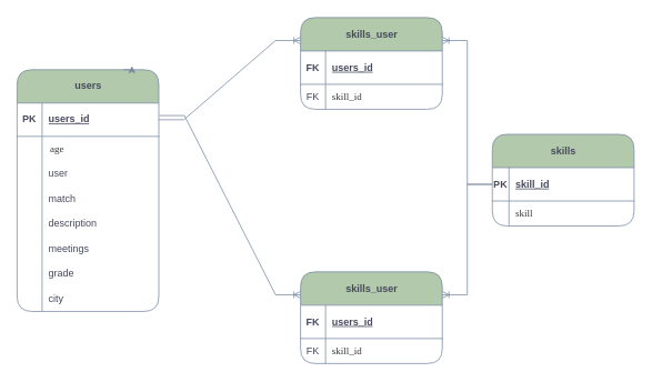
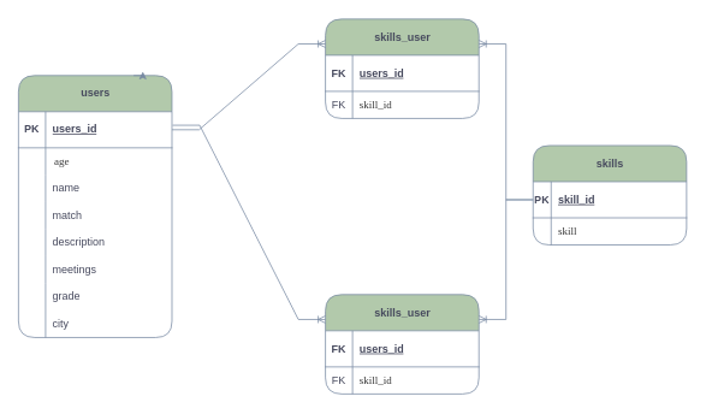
  <mxCell id="0" />
  <mxCell id="1" parent="0" />
  <mxCell id="2" value="users" style="shape=table;startSize=40;container=1;collapsible=1;childLayout=tableLayout;fixedRows=1;rowLines=0;fontStyle=1;align=center;resizeLast=1;html=1;rounded=1;labelBackgroundColor=none;fillColor=#B2C9AB;strokeColor=#788AA3;fontColor=#46495D;" vertex="1" parent="1"><mxGeometry x="20" y="83" width="170" height="290" as="geometry"><mxRectangle x="330" y="210" width="70" height="30" as="alternateBounds" /></mxGeometry></mxCell>
  <mxCell id="3" value="" style="shape=tableRow;horizontal=0;startSize=0;swimlaneHead=0;swimlaneBody=0;fillColor=none;collapsible=0;dropTarget=0;points=[[0,0.5],[1,0.5]];portConstraint=eastwest;top=0;left=0;right=0;bottom=1;rounded=1;labelBackgroundColor=none;strokeColor=#788AA3;fontColor=#46495D;" vertex="1" parent="2"><mxGeometry y="40" width="170" height="40" as="geometry" /></mxCell>
  <mxCell id="4" value="PK" style="shape=partialRectangle;connectable=0;fillColor=none;top=0;left=0;bottom=0;right=0;fontStyle=1;overflow=hidden;whiteSpace=wrap;html=1;rounded=1;labelBackgroundColor=none;strokeColor=#788AA3;fontColor=#46495D;" vertex="1" parent="3"><mxGeometry width="30" height="40" as="geometry"><mxRectangle width="30" height="40" as="alternateBounds" /></mxGeometry></mxCell>
  <mxCell id="5" value="users_id" style="shape=partialRectangle;connectable=0;fillColor=none;top=0;left=0;bottom=0;right=0;align=left;spacingLeft=6;fontStyle=5;overflow=hidden;whiteSpace=wrap;html=1;rounded=1;labelBackgroundColor=none;strokeColor=#788AA3;fontColor=#46495D;" vertex="1" parent="3"><mxGeometry x="30" width="140" height="40" as="geometry"><mxRectangle width="140" height="40" as="alternateBounds" /></mxGeometry></mxCell>
  <mxCell id="6" value="" style="shape=tableRow;horizontal=0;startSize=0;swimlaneHead=0;swimlaneBody=0;fillColor=none;collapsible=0;dropTarget=0;points=[[0,0.5],[1,0.5]];portConstraint=eastwest;top=0;left=0;right=0;bottom=0;rounded=1;labelBackgroundColor=none;strokeColor=#788AA3;fontColor=#46495D;" vertex="1" parent="2"><mxGeometry y="80" width="170" height="30" as="geometry" /></mxCell>
  <mxCell id="7" value="" style="shape=partialRectangle;connectable=0;fillColor=none;top=0;left=0;bottom=0;right=0;editable=1;overflow=hidden;whiteSpace=wrap;html=1;rounded=1;labelBackgroundColor=none;strokeColor=#788AA3;fontColor=#46495D;" vertex="1" parent="6"><mxGeometry width="30" height="30" as="geometry"><mxRectangle width="30" height="30" as="alternateBounds" /></mxGeometry></mxCell>
  <mxCell id="8" value="&lt;table style=&quot;border-color: var(--border-color); color: rgb(51, 51, 51); font-family: Verdana; font-size: 1em; width: 180px;&quot; cellpadding=&quot;2&quot; cellspacing=&quot;0&quot;&gt;&lt;tbody style=&quot;border-color: var(--border-color);&quot;&gt;&lt;tr style=&quot;border-color: var(--border-color);&quot;&gt;&lt;td style=&quot;border-color: var(--border-color);&quot;&gt;age&lt;/td&gt;&lt;/tr&gt;&lt;tr style=&quot;border-color: var(--border-color);&quot;&gt;&lt;/tr&gt;&lt;/tbody&gt;&lt;/table&gt;" style="shape=partialRectangle;connectable=0;fillColor=none;top=0;left=0;bottom=0;right=0;align=left;spacingLeft=6;overflow=hidden;whiteSpace=wrap;html=1;rounded=1;labelBackgroundColor=none;strokeColor=#788AA3;fontColor=#46495D;" vertex="1" parent="6"><mxGeometry x="30" width="140" height="30" as="geometry"><mxRectangle width="140" height="30" as="alternateBounds" /></mxGeometry></mxCell>
  <mxCell id="9" value="" style="shape=tableRow;horizontal=0;startSize=0;swimlaneHead=0;swimlaneBody=0;fillColor=none;collapsible=0;dropTarget=0;points=[[0,0.5],[1,0.5]];portConstraint=eastwest;top=0;left=0;right=0;bottom=0;rounded=1;labelBackgroundColor=none;strokeColor=#788AA3;fontColor=#46495D;" vertex="1" parent="2"><mxGeometry y="110" width="170" height="30" as="geometry" /></mxCell>
  <mxCell id="10" value="" style="shape=partialRectangle;connectable=0;fillColor=none;top=0;left=0;bottom=0;right=0;editable=1;overflow=hidden;whiteSpace=wrap;html=1;rounded=1;labelBackgroundColor=none;strokeColor=#788AA3;fontColor=#46495D;" vertex="1" parent="9"><mxGeometry width="30" height="30" as="geometry"><mxRectangle width="30" height="30" as="alternateBounds" /></mxGeometry></mxCell>
- <mxCell id="11" value="user" style="shape=partialRectangle;connectable=0;fillColor=none;top=0;left=0;bottom=0;right=0;align=left;spacingLeft=6;overflow=hidden;whiteSpace=wrap;html=1;rounded=1;labelBackgroundColor=none;strokeColor=#788AA3;fontColor=#46495D;" vertex="1" parent="9"><mxGeometry x="30" width="140" height="30" as="geometry"><mxRectangle width="140" height="30" as="alternateBounds" /></mxGeometry></mxCell>
+ <mxCell id="11" value="name" style="shape=partialRectangle;connectable=0;fillColor=none;top=0;left=0;bottom=0;right=0;align=left;spacingLeft=6;overflow=hidden;whiteSpace=wrap;html=1;rounded=1;labelBackgroundColor=none;strokeColor=#788AA3;fontColor=#46495D;" vertex="1" parent="9"><mxGeometry x="30" width="140" height="30" as="geometry"><mxRectangle width="140" height="30" as="alternateBounds" /></mxGeometry></mxCell>
  <mxCell id="12" style="shape=tableRow;horizontal=0;startSize=0;swimlaneHead=0;swimlaneBody=0;fillColor=none;collapsible=0;dropTarget=0;points=[[0,0.5],[1,0.5]];portConstraint=eastwest;top=0;left=0;right=0;bottom=0;rounded=1;labelBackgroundColor=none;strokeColor=#788AA3;fontColor=#46495D;" vertex="1" parent="2"><mxGeometry y="140" width="170" height="30" as="geometry" /></mxCell>
  <mxCell id="13" style="shape=partialRectangle;connectable=0;fillColor=none;top=0;left=0;bottom=0;right=0;editable=1;overflow=hidden;whiteSpace=wrap;html=1;rounded=1;labelBackgroundColor=none;strokeColor=#788AA3;fontColor=#46495D;" vertex="1" parent="12"><mxGeometry width="30" height="30" as="geometry"><mxRectangle width="30" height="30" as="alternateBounds" /></mxGeometry></mxCell>
  <mxCell id="14" value="match" style="shape=partialRectangle;connectable=0;fillColor=none;top=0;left=0;bottom=0;right=0;align=left;spacingLeft=6;overflow=hidden;whiteSpace=wrap;html=1;rounded=1;labelBackgroundColor=none;strokeColor=#788AA3;fontColor=#46495D;" vertex="1" parent="12"><mxGeometry x="30" width="140" height="30" as="geometry"><mxRectangle width="140" height="30" as="alternateBounds" /></mxGeometry></mxCell>
  <mxCell id="15" style="shape=tableRow;horizontal=0;startSize=0;swimlaneHead=0;swimlaneBody=0;fillColor=none;collapsible=0;dropTarget=0;points=[[0,0.5],[1,0.5]];portConstraint=eastwest;top=0;left=0;right=0;bottom=0;rounded=1;labelBackgroundColor=none;strokeColor=#788AA3;fontColor=#46495D;" vertex="1" parent="2"><mxGeometry y="170" width="170" height="30" as="geometry" /></mxCell>
  <mxCell id="16" style="shape=partialRectangle;connectable=0;fillColor=none;top=0;left=0;bottom=0;right=0;editable=1;overflow=hidden;whiteSpace=wrap;html=1;rounded=1;labelBackgroundColor=none;strokeColor=#788AA3;fontColor=#46495D;" vertex="1" parent="15"><mxGeometry width="30" height="30" as="geometry"><mxRectangle width="30" height="30" as="alternateBounds" /></mxGeometry></mxCell>
  <mxCell id="17" value="description" style="shape=partialRectangle;connectable=0;fillColor=none;top=0;left=0;bottom=0;right=0;align=left;spacingLeft=6;overflow=hidden;whiteSpace=wrap;html=1;rounded=1;labelBackgroundColor=none;strokeColor=#788AA3;fontColor=#46495D;" vertex="1" parent="15"><mxGeometry x="30" width="140" height="30" as="geometry"><mxRectangle width="140" height="30" as="alternateBounds" /></mxGeometry></mxCell>
  <mxCell id="18" style="shape=tableRow;horizontal=0;startSize=0;swimlaneHead=0;swimlaneBody=0;fillColor=none;collapsible=0;dropTarget=0;points=[[0,0.5],[1,0.5]];portConstraint=eastwest;top=0;left=0;right=0;bottom=0;rounded=1;labelBackgroundColor=none;strokeColor=#788AA3;fontColor=#46495D;" vertex="1" parent="2"><mxGeometry y="200" width="170" height="30" as="geometry" /></mxCell>
  <mxCell id="19" style="shape=partialRectangle;connectable=0;fillColor=none;top=0;left=0;bottom=0;right=0;editable=1;overflow=hidden;whiteSpace=wrap;html=1;rounded=1;labelBackgroundColor=none;strokeColor=#788AA3;fontColor=#46495D;" vertex="1" parent="18"><mxGeometry width="30" height="30" as="geometry"><mxRectangle width="30" height="30" as="alternateBounds" /></mxGeometry></mxCell>
  <mxCell id="20" value="meetings" style="shape=partialRectangle;connectable=0;fillColor=none;top=0;left=0;bottom=0;right=0;align=left;spacingLeft=6;overflow=hidden;whiteSpace=wrap;html=1;rounded=1;labelBackgroundColor=none;strokeColor=#788AA3;fontColor=#46495D;" vertex="1" parent="18"><mxGeometry x="30" width="140" height="30" as="geometry"><mxRectangle width="140" height="30" as="alternateBounds" /></mxGeometry></mxCell>
  <mxCell id="21" style="shape=tableRow;horizontal=0;startSize=0;swimlaneHead=0;swimlaneBody=0;fillColor=none;collapsible=0;dropTarget=0;points=[[0,0.5],[1,0.5]];portConstraint=eastwest;top=0;left=0;right=0;bottom=0;rounded=1;labelBackgroundColor=none;strokeColor=#788AA3;fontColor=#46495D;" vertex="1" parent="2"><mxGeometry y="230" width="170" height="30" as="geometry" /></mxCell>
  <mxCell id="22" style="shape=partialRectangle;connectable=0;fillColor=none;top=0;left=0;bottom=0;right=0;editable=1;overflow=hidden;whiteSpace=wrap;html=1;rounded=1;labelBackgroundColor=none;strokeColor=#788AA3;fontColor=#46495D;" vertex="1" parent="21"><mxGeometry width="30" height="30" as="geometry"><mxRectangle width="30" height="30" as="alternateBounds" /></mxGeometry></mxCell>
  <mxCell id="23" value="grade" style="shape=partialRectangle;connectable=0;fillColor=none;top=0;left=0;bottom=0;right=0;align=left;spacingLeft=6;overflow=hidden;whiteSpace=wrap;html=1;rounded=1;labelBackgroundColor=none;strokeColor=#788AA3;fontColor=#46495D;" vertex="1" parent="21"><mxGeometry x="30" width="140" height="30" as="geometry"><mxRectangle width="140" height="30" as="alternateBounds" /></mxGeometry></mxCell>
  <mxCell id="24" style="shape=tableRow;horizontal=0;startSize=0;swimlaneHead=0;swimlaneBody=0;fillColor=none;collapsible=0;dropTarget=0;points=[[0,0.5],[1,0.5]];portConstraint=eastwest;top=0;left=0;right=0;bottom=0;rounded=1;labelBackgroundColor=none;strokeColor=#788AA3;fontColor=#46495D;" vertex="1" parent="2"><mxGeometry y="260" width="170" height="30" as="geometry" /></mxCell>
  <mxCell id="25" style="shape=partialRectangle;connectable=0;fillColor=none;top=0;left=0;bottom=0;right=0;editable=1;overflow=hidden;whiteSpace=wrap;html=1;rounded=1;labelBackgroundColor=none;strokeColor=#788AA3;fontColor=#46495D;" vertex="1" parent="24"><mxGeometry width="30" height="30" as="geometry"><mxRectangle width="30" height="30" as="alternateBounds" /></mxGeometry></mxCell>
  <mxCell id="26" value="city" style="shape=partialRectangle;connectable=0;fillColor=none;top=0;left=0;bottom=0;right=0;align=left;spacingLeft=6;overflow=hidden;whiteSpace=wrap;html=1;rounded=1;labelBackgroundColor=none;strokeColor=#788AA3;fontColor=#46495D;" vertex="1" parent="24"><mxGeometry x="30" width="140" height="30" as="geometry"><mxRectangle width="140" height="30" as="alternateBounds" /></mxGeometry></mxCell>
  <mxCell id="27" value="skills" style="shape=table;startSize=40;container=1;collapsible=1;childLayout=tableLayout;fixedRows=1;rowLines=0;fontStyle=1;align=center;resizeLast=1;html=1;rounded=1;labelBackgroundColor=none;fillColor=#B2C9AB;strokeColor=#788AA3;fontColor=#46495D;" vertex="1" parent="1"><mxGeometry x="590" y="160.5" width="170" height="110" as="geometry"><mxRectangle x="330" y="210" width="70" height="30" as="alternateBounds" /></mxGeometry></mxCell>
  <mxCell id="28" value="" style="shape=tableRow;horizontal=0;startSize=0;swimlaneHead=0;swimlaneBody=0;fillColor=none;collapsible=0;dropTarget=0;points=[[0,0.5],[1,0.5]];portConstraint=eastwest;top=0;left=0;right=0;bottom=1;rounded=1;labelBackgroundColor=none;strokeColor=#788AA3;fontColor=#46495D;" vertex="1" parent="27"><mxGeometry y="40" width="170" height="40" as="geometry" /></mxCell>
  <mxCell id="29" value="PK" style="shape=partialRectangle;connectable=0;fillColor=none;top=0;left=0;bottom=0;right=0;fontStyle=1;overflow=hidden;whiteSpace=wrap;html=1;rounded=1;labelBackgroundColor=none;strokeColor=#788AA3;fontColor=#46495D;" vertex="1" parent="28"><mxGeometry width="20" height="40" as="geometry"><mxRectangle width="20" height="40" as="alternateBounds" /></mxGeometry></mxCell>
  <mxCell id="30" value="skill_id" style="shape=partialRectangle;connectable=0;fillColor=none;top=0;left=0;bottom=0;right=0;align=left;spacingLeft=6;fontStyle=5;overflow=hidden;whiteSpace=wrap;html=1;rounded=1;labelBackgroundColor=none;strokeColor=#788AA3;fontColor=#46495D;" vertex="1" parent="28"><mxGeometry x="20" width="150" height="40" as="geometry"><mxRectangle width="150" height="40" as="alternateBounds" /></mxGeometry></mxCell>
  <mxCell id="31" value="" style="shape=tableRow;horizontal=0;startSize=0;swimlaneHead=0;swimlaneBody=0;fillColor=none;collapsible=0;dropTarget=0;points=[[0,0.5],[1,0.5]];portConstraint=eastwest;top=0;left=0;right=0;bottom=0;rounded=1;labelBackgroundColor=none;strokeColor=#788AA3;fontColor=#46495D;" vertex="1" parent="27"><mxGeometry y="80" width="170" height="30" as="geometry" /></mxCell>
  <mxCell id="32" value="" style="shape=partialRectangle;connectable=0;fillColor=none;top=0;left=0;bottom=0;right=0;editable=1;overflow=hidden;whiteSpace=wrap;html=1;rounded=1;labelBackgroundColor=none;strokeColor=#788AA3;fontColor=#46495D;" vertex="1" parent="31"><mxGeometry width="20" height="30" as="geometry"><mxRectangle width="20" height="30" as="alternateBounds" /></mxGeometry></mxCell>
  <mxCell id="33" value="&lt;font face=&quot;Verdana&quot; color=&quot;#333333&quot;&gt;skill&lt;/font&gt;" style="shape=partialRectangle;connectable=0;fillColor=none;top=0;left=0;bottom=0;right=0;align=left;spacingLeft=6;overflow=hidden;whiteSpace=wrap;html=1;rounded=1;labelBackgroundColor=none;strokeColor=#788AA3;fontColor=#46495D;" vertex="1" parent="31"><mxGeometry x="20" width="150" height="30" as="geometry"><mxRectangle width="150" height="30" as="alternateBounds" /></mxGeometry></mxCell>
  <mxCell id="34" value="" style="edgeStyle=entityRelationEdgeStyle;fontSize=12;html=1;endArrow=ERoneToMany;rounded=0;strokeColor=#788AA3;fontColor=#46495D;fillColor=#B2C9AB;exitX=1.004;exitY=0.375;exitDx=0;exitDy=0;exitPerimeter=0;entryX=0;entryY=0.25;entryDx=0;entryDy=0;" edge="1" parent="1" source="3" target="45"><mxGeometry width="100" height="100" relative="1" as="geometry"><mxPoint x="270" y="323" as="sourcePoint" /><mxPoint x="370" y="223" as="targetPoint" /></mxGeometry></mxCell>
  <mxCell id="35" style="edgeStyle=orthogonalEdgeStyle;rounded=0;orthogonalLoop=1;jettySize=auto;html=1;exitX=0.75;exitY=0;exitDx=0;exitDy=0;entryX=0.81;entryY=-0.015;entryDx=0;entryDy=0;entryPerimeter=0;strokeColor=#788AA3;fontColor=#46495D;fillColor=#B2C9AB;" edge="1" parent="1" source="2" target="2"><mxGeometry relative="1" as="geometry" /></mxCell>
  <mxCell id="36" value="skills_user" style="shape=table;startSize=40;container=1;collapsible=1;childLayout=tableLayout;fixedRows=1;rowLines=0;fontStyle=1;align=center;resizeLast=1;html=1;rounded=1;labelBackgroundColor=none;fillColor=#B2C9AB;strokeColor=#788AA3;fontColor=#46495D;" vertex="1" parent="1"><mxGeometry x="360" y="20.5" width="170" height="110" as="geometry"><mxRectangle x="330" y="210" width="70" height="30" as="alternateBounds" /></mxGeometry></mxCell>
  <mxCell id="37" value="" style="shape=tableRow;horizontal=0;startSize=0;swimlaneHead=0;swimlaneBody=0;fillColor=none;collapsible=0;dropTarget=0;points=[[0,0.5],[1,0.5]];portConstraint=eastwest;top=0;left=0;right=0;bottom=1;rounded=1;labelBackgroundColor=none;strokeColor=#788AA3;fontColor=#46495D;" vertex="1" parent="36"><mxGeometry y="40" width="170" height="40" as="geometry" /></mxCell>
  <mxCell id="38" value="FK" style="shape=partialRectangle;connectable=0;fillColor=none;top=0;left=0;bottom=0;right=0;fontStyle=1;overflow=hidden;whiteSpace=wrap;html=1;rounded=1;labelBackgroundColor=none;strokeColor=#788AA3;fontColor=#46495D;" vertex="1" parent="37"><mxGeometry width="30" height="40" as="geometry"><mxRectangle width="30" height="40" as="alternateBounds" /></mxGeometry></mxCell>
  <mxCell id="39" value="users_id" style="shape=partialRectangle;connectable=0;fillColor=none;top=0;left=0;bottom=0;right=0;align=left;spacingLeft=6;fontStyle=5;overflow=hidden;whiteSpace=wrap;html=1;rounded=1;labelBackgroundColor=none;strokeColor=#788AA3;fontColor=#46495D;" vertex="1" parent="37"><mxGeometry x="30" width="140" height="40" as="geometry"><mxRectangle width="140" height="40" as="alternateBounds" /></mxGeometry></mxCell>
  <mxCell id="40" value="" style="shape=tableRow;horizontal=0;startSize=0;swimlaneHead=0;swimlaneBody=0;fillColor=none;collapsible=0;dropTarget=0;points=[[0,0.5],[1,0.5]];portConstraint=eastwest;top=0;left=0;right=0;bottom=0;rounded=1;labelBackgroundColor=none;strokeColor=#788AA3;fontColor=#46495D;" vertex="1" parent="36"><mxGeometry y="80" width="170" height="30" as="geometry" /></mxCell>
  <mxCell id="41" value="FK" style="shape=partialRectangle;connectable=0;fillColor=none;top=0;left=0;bottom=0;right=0;editable=1;overflow=hidden;whiteSpace=wrap;html=1;rounded=1;labelBackgroundColor=none;strokeColor=#788AA3;fontColor=#46495D;" vertex="1" parent="40"><mxGeometry width="30" height="30" as="geometry"><mxRectangle width="30" height="30" as="alternateBounds" /></mxGeometry></mxCell>
  <mxCell id="42" value="&lt;font face=&quot;Verdana&quot; color=&quot;#333333&quot;&gt;skill_id&lt;/font&gt;" style="shape=partialRectangle;connectable=0;fillColor=none;top=0;left=0;bottom=0;right=0;align=left;spacingLeft=6;overflow=hidden;whiteSpace=wrap;html=1;rounded=1;labelBackgroundColor=none;strokeColor=#788AA3;fontColor=#46495D;" vertex="1" parent="40"><mxGeometry x="30" width="140" height="30" as="geometry"><mxRectangle width="140" height="30" as="alternateBounds" /></mxGeometry></mxCell>
  <mxCell id="43" value="" style="edgeStyle=entityRelationEdgeStyle;fontSize=12;html=1;endArrow=ERoneToMany;rounded=0;strokeColor=#788AA3;fontColor=#46495D;fillColor=#B2C9AB;entryX=0;entryY=0.25;entryDx=0;entryDy=0;exitX=1;exitY=0.5;exitDx=0;exitDy=0;" edge="1" parent="1" source="3" target="36"><mxGeometry width="100" height="100" relative="1" as="geometry"><mxPoint x="260" y="313" as="sourcePoint" /><mxPoint x="360" y="213" as="targetPoint" /></mxGeometry></mxCell>
  <mxCell id="44" value="" style="edgeStyle=entityRelationEdgeStyle;fontSize=12;html=1;endArrow=ERoneToMany;rounded=0;strokeColor=#788AA3;fontColor=#46495D;fillColor=#B2C9AB;entryX=1;entryY=0.25;entryDx=0;entryDy=0;exitX=0;exitY=0.5;exitDx=0;exitDy=0;" edge="1" parent="1" source="28" target="36"><mxGeometry width="100" height="100" relative="1" as="geometry"><mxPoint x="430" y="390.5" as="sourcePoint" /><mxPoint x="530" y="290.5" as="targetPoint" /></mxGeometry></mxCell>
  <mxCell id="45" value="skills_user" style="shape=table;startSize=40;container=1;collapsible=1;childLayout=tableLayout;fixedRows=1;rowLines=0;fontStyle=1;align=center;resizeLast=1;html=1;rounded=1;labelBackgroundColor=none;fillColor=#B2C9AB;strokeColor=#788AA3;fontColor=#46495D;" vertex="1" parent="1"><mxGeometry x="360" y="325.5" width="170" height="110" as="geometry"><mxRectangle x="330" y="210" width="70" height="30" as="alternateBounds" /></mxGeometry></mxCell>
  <mxCell id="46" value="" style="shape=tableRow;horizontal=0;startSize=0;swimlaneHead=0;swimlaneBody=0;fillColor=none;collapsible=0;dropTarget=0;points=[[0,0.5],[1,0.5]];portConstraint=eastwest;top=0;left=0;right=0;bottom=1;rounded=1;labelBackgroundColor=none;strokeColor=#788AA3;fontColor=#46495D;" vertex="1" parent="45"><mxGeometry y="40" width="170" height="40" as="geometry" /></mxCell>
  <mxCell id="47" value="FK" style="shape=partialRectangle;connectable=0;fillColor=none;top=0;left=0;bottom=0;right=0;fontStyle=1;overflow=hidden;whiteSpace=wrap;html=1;rounded=1;labelBackgroundColor=none;strokeColor=#788AA3;fontColor=#46495D;" vertex="1" parent="46"><mxGeometry width="30" height="40" as="geometry"><mxRectangle width="30" height="40" as="alternateBounds" /></mxGeometry></mxCell>
  <mxCell id="48" value="users_id" style="shape=partialRectangle;connectable=0;fillColor=none;top=0;left=0;bottom=0;right=0;align=left;spacingLeft=6;fontStyle=5;overflow=hidden;whiteSpace=wrap;html=1;rounded=1;labelBackgroundColor=none;strokeColor=#788AA3;fontColor=#46495D;" vertex="1" parent="46"><mxGeometry x="30" width="140" height="40" as="geometry"><mxRectangle width="140" height="40" as="alternateBounds" /></mxGeometry></mxCell>
  <mxCell id="49" value="" style="shape=tableRow;horizontal=0;startSize=0;swimlaneHead=0;swimlaneBody=0;fillColor=none;collapsible=0;dropTarget=0;points=[[0,0.5],[1,0.5]];portConstraint=eastwest;top=0;left=0;right=0;bottom=0;rounded=1;labelBackgroundColor=none;strokeColor=#788AA3;fontColor=#46495D;" vertex="1" parent="45"><mxGeometry y="80" width="170" height="30" as="geometry" /></mxCell>
  <mxCell id="50" value="FK" style="shape=partialRectangle;connectable=0;fillColor=none;top=0;left=0;bottom=0;right=0;editable=1;overflow=hidden;whiteSpace=wrap;html=1;rounded=1;labelBackgroundColor=none;strokeColor=#788AA3;fontColor=#46495D;" vertex="1" parent="49"><mxGeometry width="30" height="30" as="geometry"><mxRectangle width="30" height="30" as="alternateBounds" /></mxGeometry></mxCell>
  <mxCell id="51" value="&lt;font face=&quot;Verdana&quot; color=&quot;#333333&quot;&gt;skill_id&lt;/font&gt;" style="shape=partialRectangle;connectable=0;fillColor=none;top=0;left=0;bottom=0;right=0;align=left;spacingLeft=6;overflow=hidden;whiteSpace=wrap;html=1;rounded=1;labelBackgroundColor=none;strokeColor=#788AA3;fontColor=#46495D;" vertex="1" parent="49"><mxGeometry x="30" width="140" height="30" as="geometry"><mxRectangle width="140" height="30" as="alternateBounds" /></mxGeometry></mxCell>
  <mxCell id="52" value="" style="edgeStyle=entityRelationEdgeStyle;fontSize=12;html=1;endArrow=ERoneToMany;rounded=0;strokeColor=#788AA3;fontColor=#46495D;fillColor=#B2C9AB;entryX=1;entryY=0.25;entryDx=0;entryDy=0;" edge="1" parent="1" source="28" target="45"><mxGeometry width="100" height="100" relative="1" as="geometry"><mxPoint x="680" y="410.5" as="sourcePoint" /><mxPoint x="530" y="290.5" as="targetPoint" /></mxGeometry></mxCell>
